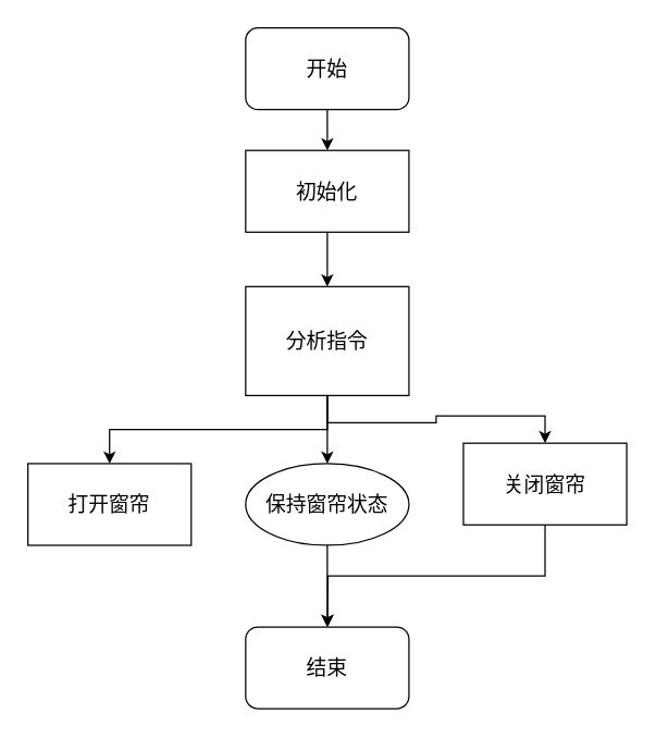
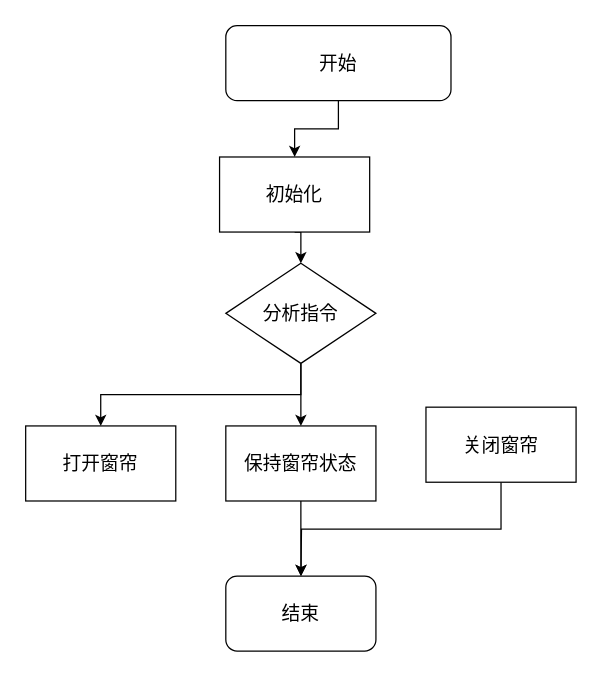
  <mxCell id="0" />
  <mxCell id="1" parent="0" />
  <mxCell id="2" style="edgeStyle=orthogonalEdgeStyle;rounded=0;orthogonalLoop=1;jettySize=auto;html=1;exitX=0.5;exitY=1;exitDx=0;exitDy=0;entryX=0.5;entryY=0;entryDx=0;entryDy=0;" edge="1" parent="1" source="3" target="5"><mxGeometry relative="1" as="geometry" /></mxCell>
- <mxCell id="3" value="&lt;font style=&quot;font-size: 15px&quot;&gt;开始&lt;/font&gt;" style="rounded=1;whiteSpace=wrap;html=1;" vertex="1" parent="1"><mxGeometry x="180" y="20" width="120" height="60" as="geometry" /></mxCell>
+ <mxCell id="3" value="&lt;font style=&quot;font-size: 15px&quot;&gt;开始&lt;/font&gt;" style="rounded=1;whiteSpace=wrap;html=1;" vertex="1" parent="1"><mxGeometry x="180" y="20" width="180" height="60" as="geometry" /></mxCell>
  <mxCell id="4" style="edgeStyle=orthogonalEdgeStyle;rounded=0;orthogonalLoop=1;jettySize=auto;html=1;exitX=0.5;exitY=1;exitDx=0;exitDy=0;entryX=0.5;entryY=0;entryDx=0;entryDy=0;" edge="1" parent="1" source="5" target="9"><mxGeometry relative="1" as="geometry" /></mxCell>
- <mxCell id="5" value="&lt;font style=&quot;font-size: 15px&quot;&gt;初始化&lt;/font&gt;" style="rounded=0;whiteSpace=wrap;html=1;" vertex="1" parent="1"><mxGeometry x="180" y="110" width="120" height="60" as="geometry" /></mxCell>
+ <mxCell id="5" value="&lt;font style=&quot;font-size: 15px&quot;&gt;初始化&lt;/font&gt;" style="rounded=0;whiteSpace=wrap;html=1;" vertex="1" parent="1"><mxGeometry x="175" y="125" width="120" height="60" as="geometry" /></mxCell>
  <mxCell id="6" style="edgeStyle=orthogonalEdgeStyle;rounded=0;orthogonalLoop=1;jettySize=auto;html=1;exitX=0.5;exitY=1;exitDx=0;exitDy=0;entryX=0.5;entryY=0;entryDx=0;entryDy=0;" edge="1" parent="1" source="9" target="12"><mxGeometry relative="1" as="geometry" /></mxCell>
  <mxCell id="7" style="edgeStyle=orthogonalEdgeStyle;rounded=0;orthogonalLoop=1;jettySize=auto;html=1;exitX=0.5;exitY=1;exitDx=0;exitDy=0;entryX=0.5;entryY=0;entryDx=0;entryDy=0;" edge="1" parent="1" source="9" target="10"><mxGeometry relative="1" as="geometry" /></mxCell>
- <mxCell id="8" style="edgeStyle=orthogonalEdgeStyle;rounded=0;orthogonalLoop=1;jettySize=auto;html=1;exitX=0.5;exitY=1;exitDx=0;exitDy=0;entryX=0.5;entryY=0;entryDx=0;entryDy=0;" edge="1" parent="1" source="9" target="14"><mxGeometry relative="1" as="geometry" /></mxCell>
- <mxCell id="9" value="&lt;font style=&quot;font-size: 15px&quot;&gt;分析指令&lt;/font&gt;" style="whiteSpace=wrap;html=1;rounded=0;" vertex="1" parent="1"><mxGeometry x="180" y="210" width="120" height="80" as="geometry" /></mxCell>
+ <mxCell id="9" value="&lt;font style=&quot;font-size: 15px&quot;&gt;分析指令&lt;/font&gt;" style="rhombus;whiteSpace=wrap;html=1;" vertex="1" parent="1"><mxGeometry x="180" y="210" width="120" height="80" as="geometry" /></mxCell>
  <mxCell id="10" value="&lt;font style=&quot;font-size: 15px&quot;&gt;打开窗帘&lt;/font&gt;" style="rounded=0;whiteSpace=wrap;html=1;" vertex="1" parent="1"><mxGeometry x="20" y="340" width="120" height="60" as="geometry" /></mxCell>
  <mxCell id="11" style="edgeStyle=orthogonalEdgeStyle;rounded=0;orthogonalLoop=1;jettySize=auto;html=1;exitX=0.5;exitY=1;exitDx=0;exitDy=0;" edge="1" parent="1" source="12"><mxGeometry relative="1" as="geometry"><mxPoint x="240.176" y="460" as="targetPoint" /></mxGeometry></mxCell>
- <mxCell id="12" value="&lt;font style=&quot;font-size: 15px&quot;&gt;保持窗帘状态&lt;/font&gt;" style="ellipse;whiteSpace=wrap;html=1;" vertex="1" parent="1"><mxGeometry x="180" y="340" width="120" height="60" as="geometry" /></mxCell>
+ <mxCell id="12" value="&lt;font style=&quot;font-size: 15px&quot;&gt;保持窗帘状态&lt;/font&gt;" style="rounded=0;whiteSpace=wrap;html=1;" vertex="1" parent="1"><mxGeometry x="180" y="340" width="120" height="60" as="geometry" /></mxCell>
  <mxCell id="13" style="edgeStyle=orthogonalEdgeStyle;rounded=0;orthogonalLoop=1;jettySize=auto;html=1;exitX=0.5;exitY=1;exitDx=0;exitDy=0;" edge="1" parent="1" source="14"><mxGeometry relative="1" as="geometry"><mxPoint x="240" y="460" as="targetPoint" /></mxGeometry></mxCell>
  <mxCell id="14" value="&lt;font style=&quot;font-size: 15px&quot;&gt;关闭窗帘&lt;/font&gt;" style="rounded=0;whiteSpace=wrap;html=1;" vertex="1" parent="1"><mxGeometry x="340" y="325" width="120" height="60" as="geometry" /></mxCell>
  <mxCell id="15" value="&lt;font style=&quot;font-size: 15px&quot;&gt;结束&lt;/font&gt;" style="rounded=1;whiteSpace=wrap;html=1;" vertex="1" parent="1"><mxGeometry x="180" y="460" width="120" height="60" as="geometry" /></mxCell>
